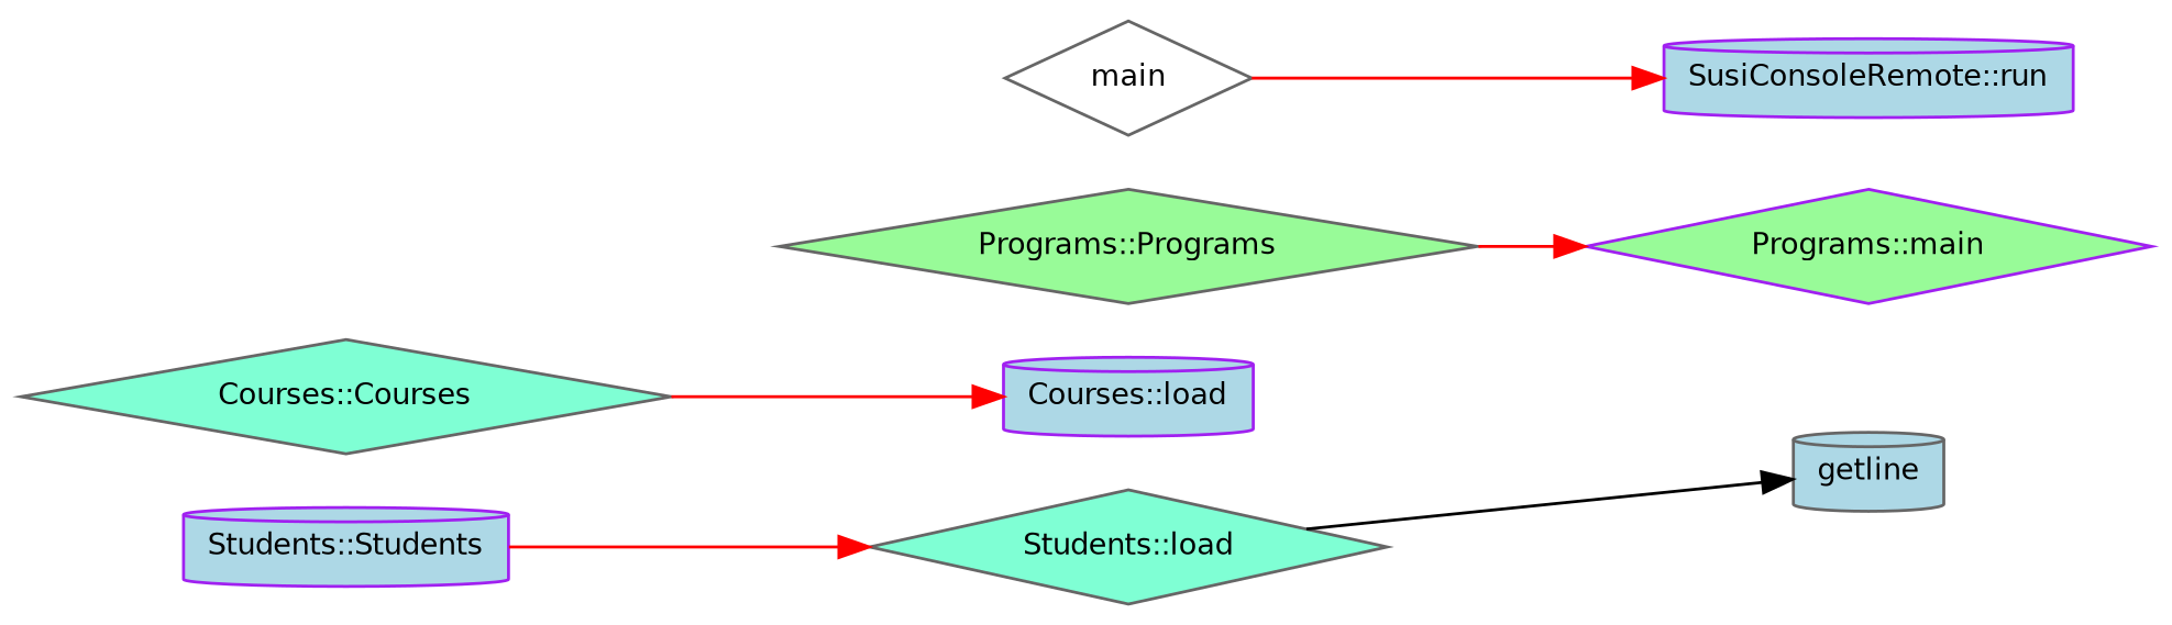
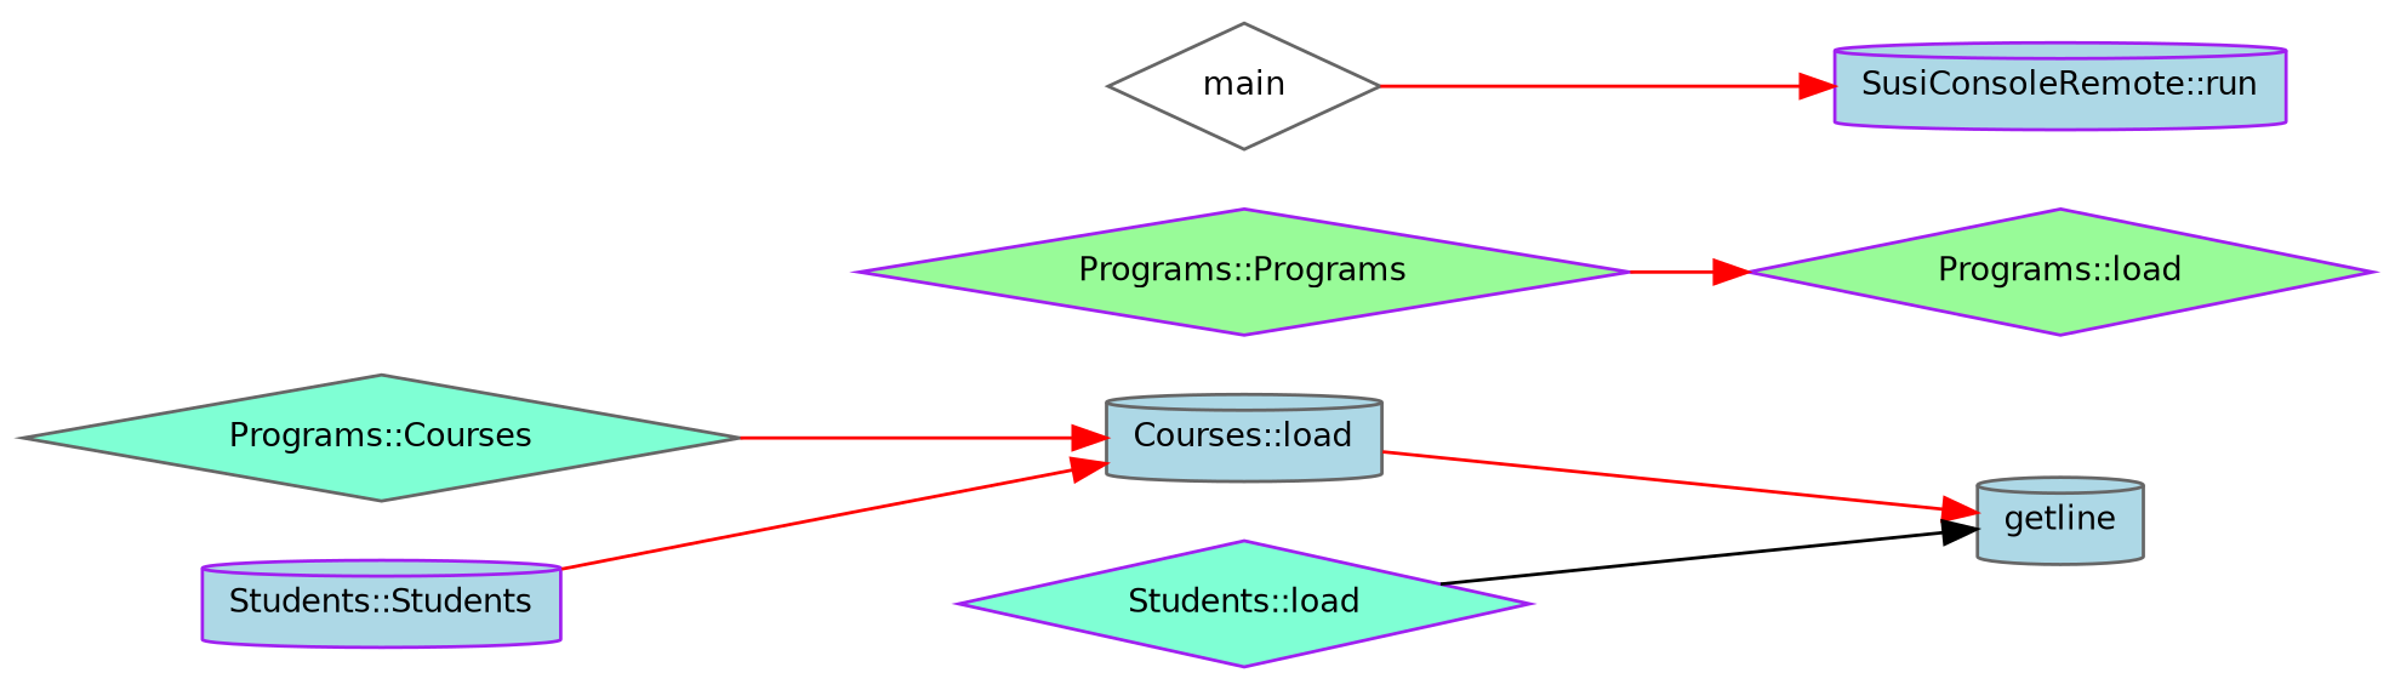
  digraph {
    rankdir=RL
    node [color=gray40 fillcolor=lightblue fontname=Helvetica fontsize=10 shape=diamond style=filled]
    edge [color=red dir=back fontname=Helvetica fontsize=10 labelfontname=Helvetica labelfontsize=10 style=solid]
    n1 [fontcolor=black height=0.2 label=getline shape=cylinder width=0.4]
-   n2 [color=purple height=0.2 label="Courses::load" shape=cylinder width=0.4]
-   n3 [fillcolor=aquamarine height=0.2 label="Students::load" width=0.4]
-   n4 [fillcolor=aquamarine height=0.2 label="Courses::Courses" width=0.4]
-   n5 [color=purple fillcolor=palegreen height=0.2 label="Programs::main" width=0.4]
-   n6 [fillcolor=palegreen height=0.2 label="Programs::Programs" width=0.4]
+   n2 [height=0.2 label="Courses::load" shape=cylinder width=0.4]
+   n3 [color=purple fillcolor=aquamarine height=0.2 label="Students::load" width=0.4]
+   n4 [fillcolor=aquamarine height=0.2 label="Programs::Courses" width=0.4]
+   n5 [color=purple fillcolor=palegreen height=0.2 label="Programs::load" width=0.4]
+   n6 [color=purple fillcolor=palegreen height=0.2 label="Programs::Programs" width=0.4]
    n7 [color=purple height=0.2 label="Students::Students" shape=cylinder width=0.4]
    n8 [color=purple height=0.2 label="SusiConsoleRemote::run" shape=cylinder width=0.4]
    n9 [fillcolor=white height=0.2 label=main width=0.4]
+   n1 -> n2
    n1 -> n3 [color=black]
    n2 -> n4
-   n3 -> n7
+   n2 -> n7
    n5 -> n6
    n8 -> n9
  }
